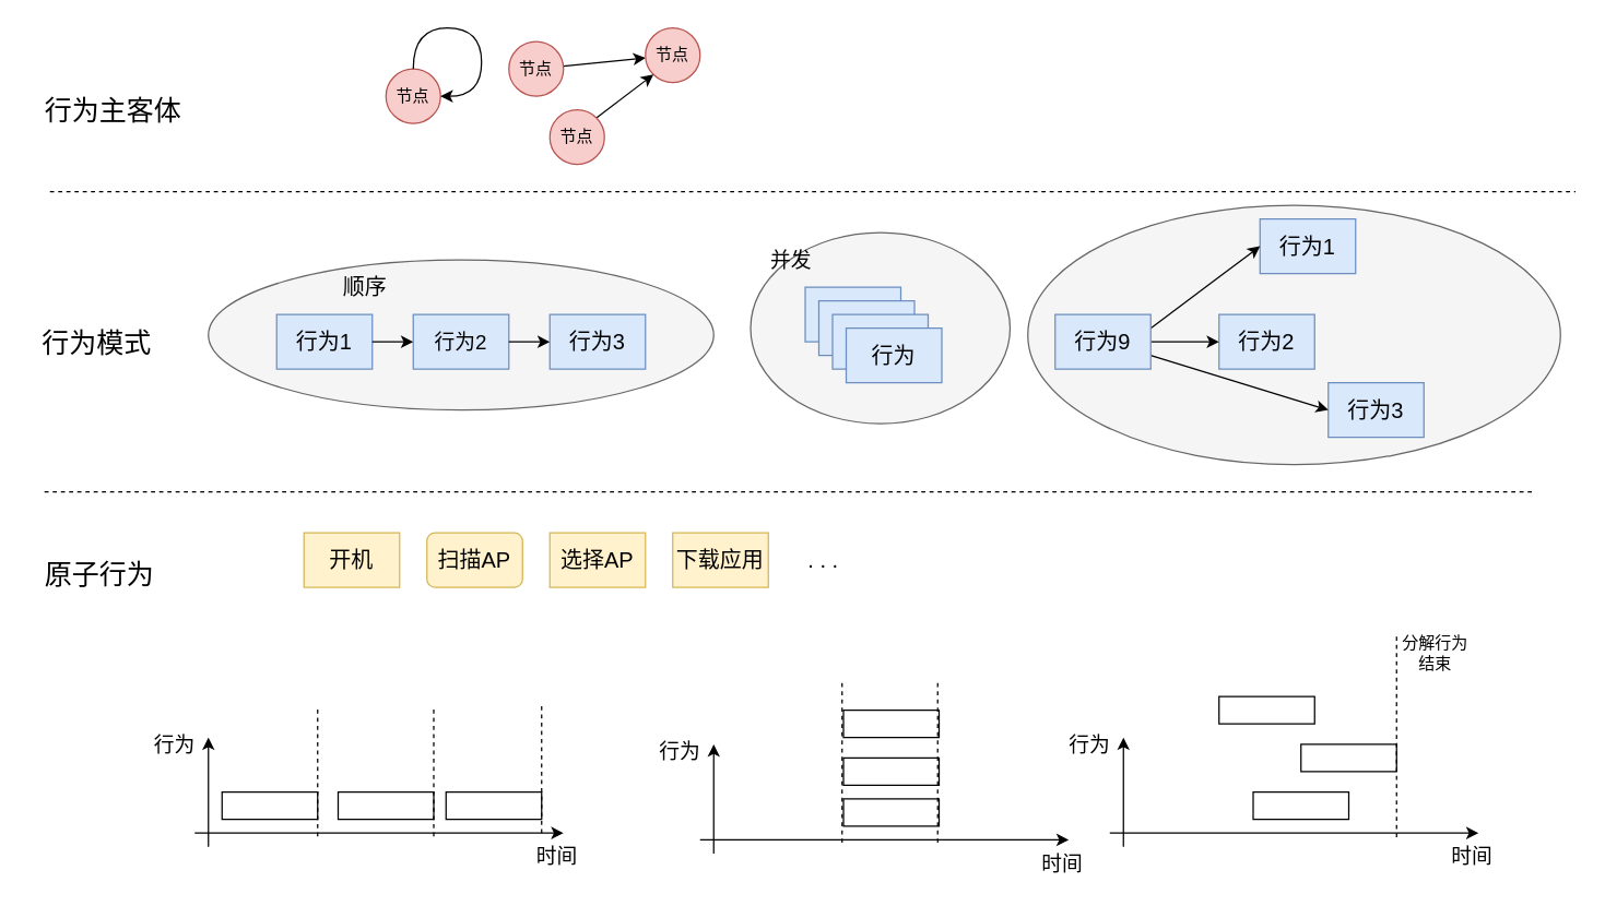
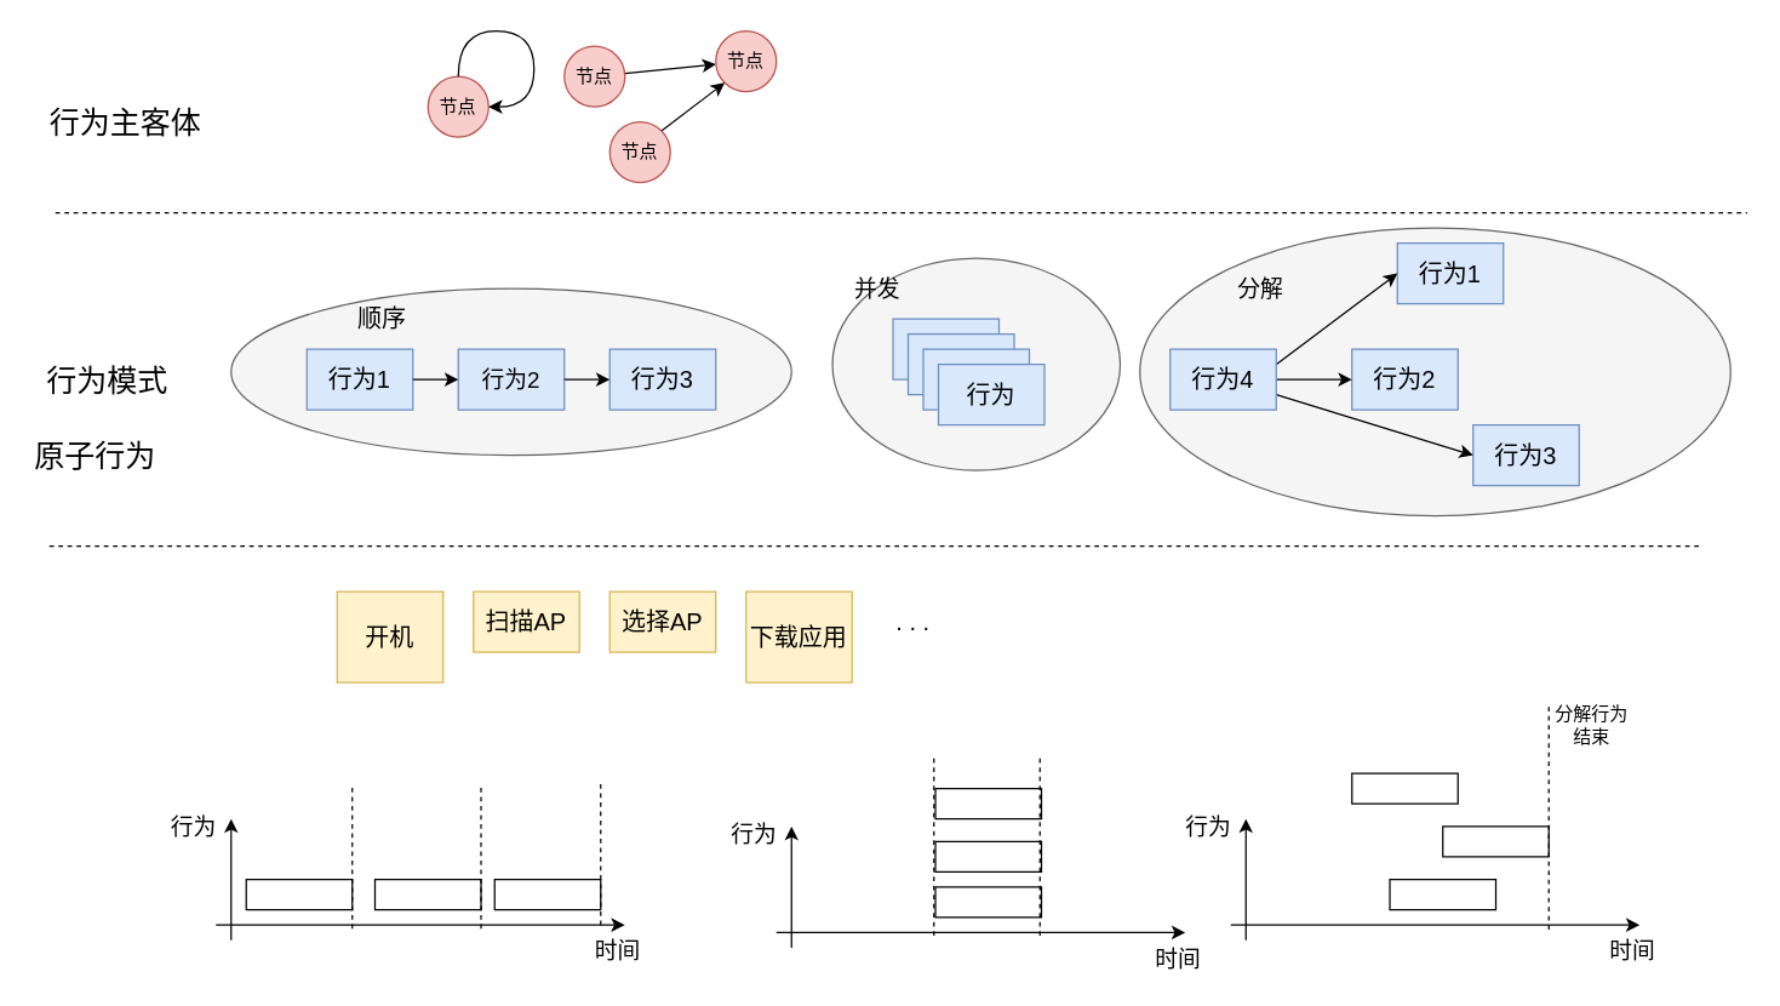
  <mxCell id="0" />
  <mxCell id="1" parent="0" />
  <mxCell id="2" value="" style="ellipse;whiteSpace=wrap;html=1;fillColor=#f5f5f5;strokeColor=#666666;fontColor=#333333;" vertex="1" parent="1"><mxGeometry x="752" y="150" width="390" height="190" as="geometry" /></mxCell>
  <mxCell id="3" value="&lt;font style=&quot;font-size: 20px&quot;&gt;行为主客体&lt;/font&gt;" style="text;html=1;align=center;verticalAlign=middle;resizable=0;points=[];autosize=1;" vertex="1" parent="1"><mxGeometry x="22" y="70" width="120" height="20" as="geometry" /></mxCell>
  <mxCell id="4" value="&lt;font style=&quot;font-size: 20px&quot;&gt;行为模式&lt;/font&gt;" style="text;html=1;align=center;verticalAlign=middle;resizable=0;points=[];autosize=1;" vertex="1" parent="1"><mxGeometry x="20" y="240" width="100" height="20" as="geometry" /></mxCell>
- <mxCell id="5" value="&lt;font style=&quot;font-size: 20px&quot;&gt;原子行为&lt;/font&gt;" style="text;html=1;align=center;verticalAlign=middle;resizable=0;points=[];autosize=1;" vertex="1" parent="1"><mxGeometry x="22" y="410" width="100" height="20" as="geometry" /></mxCell>
+ <mxCell id="5" value="&lt;font style=&quot;font-size: 20px&quot;&gt;原子行为&lt;/font&gt;" style="text;html=1;align=center;verticalAlign=middle;resizable=0;points=[];autosize=1;" vertex="1" parent="1"><mxGeometry x="12" y="290" width="100" height="20" as="geometry" /></mxCell>
  <mxCell id="6" value="" style="endArrow=none;dashed=1;html=1;strokeWidth=1;" edge="1" parent="1"><mxGeometry width="50" height="50" relative="1" as="geometry"><mxPoint x="36" y="140" as="sourcePoint" /><mxPoint x="1153" y="140" as="targetPoint" /></mxGeometry></mxCell>
  <mxCell id="7" value="节点" style="ellipse;whiteSpace=wrap;html=1;aspect=fixed;fillColor=#f8cecc;strokeColor=#b85450;" vertex="1" parent="1"><mxGeometry x="282" y="50" width="40" height="40" as="geometry" /></mxCell>
  <mxCell id="8" value="" style="rounded=0;orthogonalLoop=1;jettySize=auto;html=1;" edge="1" parent="1" source="9" target="10"><mxGeometry relative="1" as="geometry" /></mxCell>
  <mxCell id="9" value="节点" style="ellipse;whiteSpace=wrap;html=1;aspect=fixed;fillColor=#f8cecc;strokeColor=#b85450;" vertex="1" parent="1"><mxGeometry x="372" y="30" width="40" height="40" as="geometry" /></mxCell>
  <mxCell id="10" value="节点" style="ellipse;whiteSpace=wrap;html=1;aspect=fixed;fillColor=#f8cecc;strokeColor=#b85450;" vertex="1" parent="1"><mxGeometry x="472" y="20" width="40" height="40" as="geometry" /></mxCell>
  <mxCell id="11" style="rounded=0;orthogonalLoop=1;jettySize=auto;html=1;exitX=1;exitY=0;exitDx=0;exitDy=0;entryX=0;entryY=1;entryDx=0;entryDy=0;" edge="1" parent="1" source="12" target="10"><mxGeometry relative="1" as="geometry" /></mxCell>
  <mxCell id="12" value="节点" style="ellipse;whiteSpace=wrap;html=1;aspect=fixed;fillColor=#f8cecc;strokeColor=#b85450;" vertex="1" parent="1"><mxGeometry x="402" y="80" width="40" height="40" as="geometry" /></mxCell>
  <mxCell id="13" style="edgeStyle=orthogonalEdgeStyle;rounded=0;orthogonalLoop=1;jettySize=auto;html=1;exitX=0.5;exitY=0;exitDx=0;exitDy=0;entryX=1;entryY=0.5;entryDx=0;entryDy=0;curved=1;" edge="1" parent="1" source="7" target="7"><mxGeometry relative="1" as="geometry"><Array as="points"><mxPoint x="302" y="20" /><mxPoint x="352" y="20" /><mxPoint x="352" y="70" /></Array></mxGeometry></mxCell>
  <mxCell id="14" value="" style="group" vertex="1" connectable="0" parent="1"><mxGeometry x="152" y="190" width="370" height="110" as="geometry" /></mxCell>
  <mxCell id="15" value="" style="ellipse;whiteSpace=wrap;html=1;fillColor=#f5f5f5;strokeColor=#666666;fontColor=#333333;" vertex="1" parent="14"><mxGeometry width="370" height="110" as="geometry" /></mxCell>
  <mxCell id="16" value="&lt;font style=&quot;font-size: 16px&quot;&gt;行为1&lt;/font&gt;" style="rounded=0;whiteSpace=wrap;html=1;fillColor=#dae8fc;strokeColor=#6c8ebf;" vertex="1" parent="14"><mxGeometry x="50" y="40" width="70" height="40" as="geometry" /></mxCell>
  <mxCell id="17" value="&lt;font style=&quot;font-size: 15px&quot;&gt;行为2&lt;/font&gt;" style="rounded=0;whiteSpace=wrap;html=1;fillColor=#dae8fc;strokeColor=#6c8ebf;" vertex="1" parent="14"><mxGeometry x="150" y="40" width="70" height="40" as="geometry" /></mxCell>
  <mxCell id="18" value="&lt;font style=&quot;font-size: 16px&quot;&gt;行为3&lt;/font&gt;" style="rounded=0;whiteSpace=wrap;html=1;fillColor=#dae8fc;strokeColor=#6c8ebf;" vertex="1" parent="14"><mxGeometry x="250" y="40" width="70" height="40" as="geometry" /></mxCell>
- <mxCell id="19" value="&lt;font style=&quot;font-size: 16px&quot;&gt;顺序&lt;/font&gt;" style="text;html=1;strokeColor=none;fillColor=none;align=center;verticalAlign=middle;whiteSpace=wrap;rounded=0;" vertex="1" parent="14"><mxGeometry x="95" y="10" width="40" height="20" as="geometry" /></mxCell>
+ <mxCell id="19" value="&lt;font style=&quot;font-size: 16px&quot;&gt;顺序&lt;/font&gt;" style="text;html=1;strokeColor=none;fillColor=none;align=center;verticalAlign=middle;whiteSpace=wrap;rounded=0;" vertex="1" parent="14"><mxGeometry x="80" y="10" width="40" height="20" as="geometry" /></mxCell>
  <mxCell id="20" value="" style="edgeStyle=none;rounded=0;orthogonalLoop=1;jettySize=auto;html=1;" edge="1" parent="14" source="16" target="17"><mxGeometry relative="1" as="geometry" /></mxCell>
  <mxCell id="21" value="" style="edgeStyle=none;rounded=0;orthogonalLoop=1;jettySize=auto;html=1;" edge="1" parent="14" source="17" target="18"><mxGeometry relative="1" as="geometry" /></mxCell>
  <mxCell id="22" value="" style="group;" vertex="1" connectable="0" parent="1"><mxGeometry x="549" y="170" width="190" height="140" as="geometry" /></mxCell>
  <mxCell id="23" value="" style="ellipse;whiteSpace=wrap;html=1;fillColor=#f5f5f5;strokeColor=#666666;fontColor=#333333;" vertex="1" parent="22"><mxGeometry width="190" height="140" as="geometry" /></mxCell>
  <mxCell id="24" value="基本行为" style="rounded=0;whiteSpace=wrap;html=1;fillColor=#dae8fc;strokeColor=#6c8ebf;" vertex="1" parent="22"><mxGeometry x="40" y="40" width="70" height="40" as="geometry" /></mxCell>
  <mxCell id="25" value="基本行为" style="rounded=0;whiteSpace=wrap;html=1;fillColor=#dae8fc;strokeColor=#6c8ebf;" vertex="1" parent="22"><mxGeometry x="50" y="50" width="70" height="40" as="geometry" /></mxCell>
  <mxCell id="26" value="基本行为" style="rounded=0;whiteSpace=wrap;html=1;fillColor=#dae8fc;strokeColor=#6c8ebf;" vertex="1" parent="22"><mxGeometry x="60" y="60" width="70" height="40" as="geometry" /></mxCell>
  <mxCell id="27" value="&lt;font style=&quot;font-size: 16px&quot;&gt;行为&lt;/font&gt;" style="rounded=0;whiteSpace=wrap;html=1;fillColor=#dae8fc;strokeColor=#6c8ebf;" vertex="1" parent="22"><mxGeometry x="70" y="70" width="70" height="40" as="geometry" /></mxCell>
  <mxCell id="28" value="&lt;font style=&quot;font-size: 15px&quot;&gt;并发&lt;/font&gt;" style="text;html=1;strokeColor=none;fillColor=none;align=center;verticalAlign=middle;whiteSpace=wrap;rounded=0;" vertex="1" parent="22"><mxGeometry x="10" y="10" width="40" height="20" as="geometry" /></mxCell>
- <mxCell id="29" value="&lt;font style=&quot;font-size: 16px&quot;&gt;开机&lt;/font&gt;" style="rounded=0;whiteSpace=wrap;html=1;fillColor=#fff2cc;strokeColor=#d6b656;" vertex="1" parent="1"><mxGeometry x="222" y="390" width="70" height="40" as="geometry" /></mxCell>
- <mxCell id="30" value="&lt;font style=&quot;font-size: 16px&quot;&gt;扫描AP&lt;/font&gt;" style="whiteSpace=wrap;html=1;fillColor=#fff2cc;strokeColor=#d6b656;rounded=1;" vertex="1" parent="1"><mxGeometry x="312" y="390" width="70" height="40" as="geometry" /></mxCell>
+ <mxCell id="29" value="&lt;font style=&quot;font-size: 16px&quot;&gt;开机&lt;/font&gt;" style="rounded=0;whiteSpace=wrap;html=1;fillColor=#fff2cc;strokeColor=#d6b656;" vertex="1" parent="1"><mxGeometry x="222" y="390" width="70" height="60" as="geometry" /></mxCell>
+ <mxCell id="30" value="&lt;font style=&quot;font-size: 16px&quot;&gt;扫描AP&lt;/font&gt;" style="rounded=0;whiteSpace=wrap;html=1;fillColor=#fff2cc;strokeColor=#d6b656;" vertex="1" parent="1"><mxGeometry x="312" y="390" width="70" height="40" as="geometry" /></mxCell>
  <mxCell id="31" value="&lt;font style=&quot;font-size: 16px&quot;&gt;选择AP&lt;/font&gt;" style="rounded=0;whiteSpace=wrap;html=1;fillColor=#fff2cc;strokeColor=#d6b656;" vertex="1" parent="1"><mxGeometry x="402" y="390" width="70" height="40" as="geometry" /></mxCell>
- <mxCell id="32" value="&lt;font style=&quot;font-size: 16px&quot;&gt;下载应用&lt;/font&gt;" style="rounded=0;whiteSpace=wrap;html=1;fillColor=#fff2cc;strokeColor=#d6b656;" vertex="1" parent="1"><mxGeometry x="492" y="390" width="70" height="40" as="geometry" /></mxCell>
+ <mxCell id="32" value="&lt;font style=&quot;font-size: 16px&quot;&gt;下载应用&lt;/font&gt;" style="rounded=0;whiteSpace=wrap;html=1;fillColor=#fff2cc;strokeColor=#d6b656;" vertex="1" parent="1"><mxGeometry x="492" y="390" width="70" height="60" as="geometry" /></mxCell>
  <mxCell id="33" value="" style="endArrow=none;dashed=1;html=1;strokeWidth=1;" edge="1" parent="1"><mxGeometry width="50" height="50" relative="1" as="geometry"><mxPoint x="32" y="360" as="sourcePoint" /><mxPoint x="1122" y="360" as="targetPoint" /></mxGeometry></mxCell>
  <mxCell id="34" value="&lt;font style=&quot;font-size: 16px&quot;&gt;. . .&lt;/font&gt;" style="text;html=1;align=center;verticalAlign=middle;resizable=0;points=[];autosize=1;" vertex="1" parent="1"><mxGeometry x="582" y="400" width="40" height="20" as="geometry" /></mxCell>
  <mxCell id="35" value="&lt;span style=&quot;font-size: 16px&quot;&gt;行为1&lt;/span&gt;" style="rounded=0;whiteSpace=wrap;html=1;fillColor=#dae8fc;strokeColor=#6c8ebf;" vertex="1" parent="1"><mxGeometry x="922" y="160" width="70" height="40" as="geometry" /></mxCell>
  <mxCell id="36" value="&lt;span style=&quot;font-size: 16px&quot;&gt;行为2&lt;/span&gt;" style="rounded=0;whiteSpace=wrap;html=1;fillColor=#dae8fc;strokeColor=#6c8ebf;" vertex="1" parent="1"><mxGeometry x="892" y="230" width="70" height="40" as="geometry" /></mxCell>
  <mxCell id="37" value="&lt;span style=&quot;font-size: 16px&quot;&gt;行为3&lt;/span&gt;" style="rounded=0;whiteSpace=wrap;html=1;fillColor=#dae8fc;strokeColor=#6c8ebf;" vertex="1" parent="1"><mxGeometry x="972" y="280" width="70" height="40" as="geometry" /></mxCell>
  <mxCell id="38" style="edgeStyle=none;rounded=0;orthogonalLoop=1;jettySize=auto;html=1;exitX=1;exitY=0.5;exitDx=0;exitDy=0;entryX=0;entryY=0.5;entryDx=0;entryDy=0;strokeWidth=1;" edge="1" parent="1" source="41" target="36"><mxGeometry relative="1" as="geometry" /></mxCell>
  <mxCell id="39" style="edgeStyle=none;rounded=0;orthogonalLoop=1;jettySize=auto;html=1;exitX=1;exitY=0.25;exitDx=0;exitDy=0;entryX=0;entryY=0.5;entryDx=0;entryDy=0;strokeWidth=1;" edge="1" parent="1" source="41" target="35"><mxGeometry relative="1" as="geometry" /></mxCell>
  <mxCell id="40" style="edgeStyle=none;rounded=0;orthogonalLoop=1;jettySize=auto;html=1;exitX=1;exitY=0.75;exitDx=0;exitDy=0;entryX=0;entryY=0.5;entryDx=0;entryDy=0;strokeWidth=1;" edge="1" parent="1" source="41" target="37"><mxGeometry relative="1" as="geometry" /></mxCell>
- <mxCell id="41" value="&lt;span style=&quot;font-size: 16px&quot;&gt;行为9&lt;/span&gt;" style="rounded=0;whiteSpace=wrap;html=1;fillColor=#dae8fc;strokeColor=#6c8ebf;" vertex="1" parent="1"><mxGeometry x="772" y="230" width="70" height="40" as="geometry" /></mxCell>
+ <mxCell id="41" value="&lt;span style=&quot;font-size: 16px&quot;&gt;行为4&lt;/span&gt;" style="rounded=0;whiteSpace=wrap;html=1;fillColor=#dae8fc;strokeColor=#6c8ebf;" vertex="1" parent="1"><mxGeometry x="772" y="230" width="70" height="40" as="geometry" /></mxCell>
+ <mxCell id="42" value="&lt;span style=&quot;font-size: 15px&quot;&gt;分解&lt;/span&gt;" style="text;html=1;strokeColor=none;fillColor=none;align=center;verticalAlign=middle;whiteSpace=wrap;rounded=0;" vertex="1" parent="1"><mxGeometry x="812" y="180" width="40" height="20" as="geometry" /></mxCell>
  <mxCell id="43" value="" style="rounded=0;whiteSpace=wrap;html=1;" vertex="1" parent="1"><mxGeometry x="162" y="580" width="70" height="20" as="geometry" /></mxCell>
  <mxCell id="44" value="" style="endArrow=classic;html=1;strokeWidth=1;" edge="1" parent="1"><mxGeometry width="50" height="50" relative="1" as="geometry"><mxPoint x="142" y="610" as="sourcePoint" /><mxPoint x="412" y="610" as="targetPoint" /></mxGeometry></mxCell>
  <mxCell id="45" value="" style="endArrow=classic;html=1;strokeWidth=1;" edge="1" parent="1"><mxGeometry width="50" height="50" relative="1" as="geometry"><mxPoint x="152" y="620" as="sourcePoint" /><mxPoint x="152" y="540" as="targetPoint" /></mxGeometry></mxCell>
  <mxCell id="46" value="" style="rounded=0;whiteSpace=wrap;html=1;" vertex="1" parent="1"><mxGeometry x="247" y="580" width="70" height="20" as="geometry" /></mxCell>
  <mxCell id="47" value="" style="rounded=0;whiteSpace=wrap;html=1;" vertex="1" parent="1"><mxGeometry x="326" y="580" width="70" height="20" as="geometry" /></mxCell>
  <mxCell id="48" value="&lt;font style=&quot;font-size: 15px&quot;&gt;行为&lt;/font&gt;" style="text;html=1;align=center;verticalAlign=middle;resizable=0;points=[];autosize=1;" vertex="1" parent="1"><mxGeometry x="102" y="535" width="50" height="20" as="geometry" /></mxCell>
  <mxCell id="49" value="&lt;font style=&quot;font-size: 15px&quot;&gt;时间&lt;/font&gt;" style="text;html=1;align=center;verticalAlign=middle;resizable=0;points=[];autosize=1;" vertex="1" parent="1"><mxGeometry x="382" y="617" width="50" height="20" as="geometry" /></mxCell>
  <mxCell id="50" value="" style="rounded=0;whiteSpace=wrap;html=1;" vertex="1" parent="1"><mxGeometry x="617" y="520" width="70" height="20" as="geometry" /></mxCell>
  <mxCell id="51" value="" style="endArrow=classic;html=1;strokeWidth=1;" edge="1" parent="1"><mxGeometry width="50" height="50" relative="1" as="geometry"><mxPoint x="512" y="615" as="sourcePoint" /><mxPoint x="782" y="615" as="targetPoint" /></mxGeometry></mxCell>
  <mxCell id="52" value="" style="endArrow=classic;html=1;strokeWidth=1;" edge="1" parent="1"><mxGeometry width="50" height="50" relative="1" as="geometry"><mxPoint x="522" y="625" as="sourcePoint" /><mxPoint x="522" y="545" as="targetPoint" /></mxGeometry></mxCell>
  <mxCell id="53" value="" style="rounded=0;whiteSpace=wrap;html=1;" vertex="1" parent="1"><mxGeometry x="617" y="585" width="70" height="20" as="geometry" /></mxCell>
  <mxCell id="54" value="" style="rounded=0;whiteSpace=wrap;html=1;" vertex="1" parent="1"><mxGeometry x="617" y="555" width="70" height="20" as="geometry" /></mxCell>
  <mxCell id="55" value="&lt;font style=&quot;font-size: 15px&quot;&gt;行为&lt;/font&gt;" style="text;html=1;align=center;verticalAlign=middle;resizable=0;points=[];autosize=1;" vertex="1" parent="1"><mxGeometry x="472" y="540" width="50" height="20" as="geometry" /></mxCell>
  <mxCell id="56" value="&lt;font style=&quot;font-size: 15px&quot;&gt;时间&lt;/font&gt;" style="text;html=1;align=center;verticalAlign=middle;resizable=0;points=[];autosize=1;" vertex="1" parent="1"><mxGeometry x="752" y="622" width="50" height="20" as="geometry" /></mxCell>
  <mxCell id="57" value="" style="rounded=0;whiteSpace=wrap;html=1;" vertex="1" parent="1"><mxGeometry x="892" y="510" width="70" height="20" as="geometry" /></mxCell>
  <mxCell id="58" value="" style="endArrow=classic;html=1;strokeWidth=1;" edge="1" parent="1"><mxGeometry width="50" height="50" relative="1" as="geometry"><mxPoint x="812" y="610" as="sourcePoint" /><mxPoint x="1082" y="610" as="targetPoint" /></mxGeometry></mxCell>
  <mxCell id="59" value="" style="endArrow=classic;html=1;strokeWidth=1;" edge="1" parent="1"><mxGeometry width="50" height="50" relative="1" as="geometry"><mxPoint x="822" y="620" as="sourcePoint" /><mxPoint x="822" y="540" as="targetPoint" /></mxGeometry></mxCell>
  <mxCell id="60" value="" style="rounded=0;whiteSpace=wrap;html=1;" vertex="1" parent="1"><mxGeometry x="917" y="580" width="70" height="20" as="geometry" /></mxCell>
  <mxCell id="61" value="" style="rounded=0;whiteSpace=wrap;html=1;" vertex="1" parent="1"><mxGeometry x="952" y="545" width="70" height="20" as="geometry" /></mxCell>
  <mxCell id="62" value="&lt;font style=&quot;font-size: 15px&quot;&gt;行为&lt;/font&gt;" style="text;html=1;align=center;verticalAlign=middle;resizable=0;points=[];autosize=1;" vertex="1" parent="1"><mxGeometry x="772" y="535" width="50" height="20" as="geometry" /></mxCell>
  <mxCell id="63" value="&lt;font style=&quot;font-size: 15px&quot;&gt;时间&lt;/font&gt;" style="text;html=1;align=center;verticalAlign=middle;resizable=0;points=[];autosize=1;" vertex="1" parent="1"><mxGeometry x="1052" y="617" width="50" height="20" as="geometry" /></mxCell>
  <mxCell id="64" value="" style="endArrow=none;dashed=1;html=1;strokeWidth=1;" edge="1" parent="1"><mxGeometry width="50" height="50" relative="1" as="geometry"><mxPoint x="1022" y="613" as="sourcePoint" /><mxPoint x="1022" y="463" as="targetPoint" /></mxGeometry></mxCell>
  <mxCell id="65" value="分解行为&lt;br&gt;结束" style="text;html=1;align=center;verticalAlign=middle;resizable=0;points=[];autosize=1;" vertex="1" parent="1"><mxGeometry x="1015" y="463" width="70" height="30" as="geometry" /></mxCell>
  <mxCell id="66" value="" style="endArrow=none;dashed=1;html=1;strokeWidth=1;" edge="1" parent="1"><mxGeometry width="50" height="50" relative="1" as="geometry"><mxPoint x="686" y="617" as="sourcePoint" /><mxPoint x="686" y="500" as="targetPoint" /></mxGeometry></mxCell>
  <mxCell id="67" value="" style="endArrow=none;dashed=1;html=1;strokeWidth=1;" edge="1" parent="1"><mxGeometry width="50" height="50" relative="1" as="geometry"><mxPoint x="616" y="617" as="sourcePoint" /><mxPoint x="616" y="497" as="targetPoint" /></mxGeometry></mxCell>
  <mxCell id="68" value="" style="endArrow=none;dashed=1;html=1;strokeWidth=1;" edge="1" parent="1"><mxGeometry width="50" height="50" relative="1" as="geometry"><mxPoint x="396" y="610" as="sourcePoint" /><mxPoint x="396" y="515" as="targetPoint" /></mxGeometry></mxCell>
  <mxCell id="69" value="" style="endArrow=none;dashed=1;html=1;strokeWidth=1;" edge="1" parent="1"><mxGeometry width="50" height="50" relative="1" as="geometry"><mxPoint x="317" y="612.5" as="sourcePoint" /><mxPoint x="317" y="517.5" as="targetPoint" /></mxGeometry></mxCell>
  <mxCell id="70" value="" style="endArrow=none;dashed=1;html=1;strokeWidth=1;" edge="1" parent="1"><mxGeometry width="50" height="50" relative="1" as="geometry"><mxPoint x="232" y="612.5" as="sourcePoint" /><mxPoint x="232" y="517.5" as="targetPoint" /></mxGeometry></mxCell>
